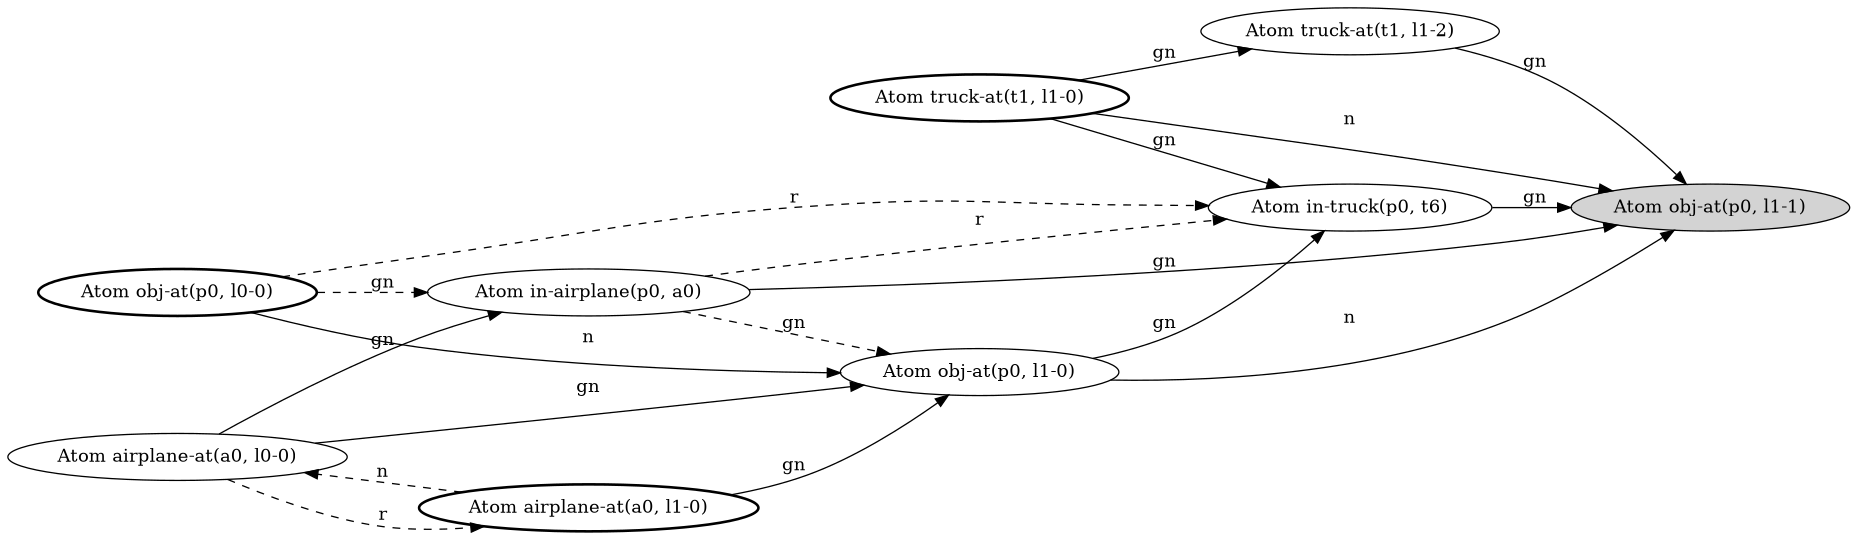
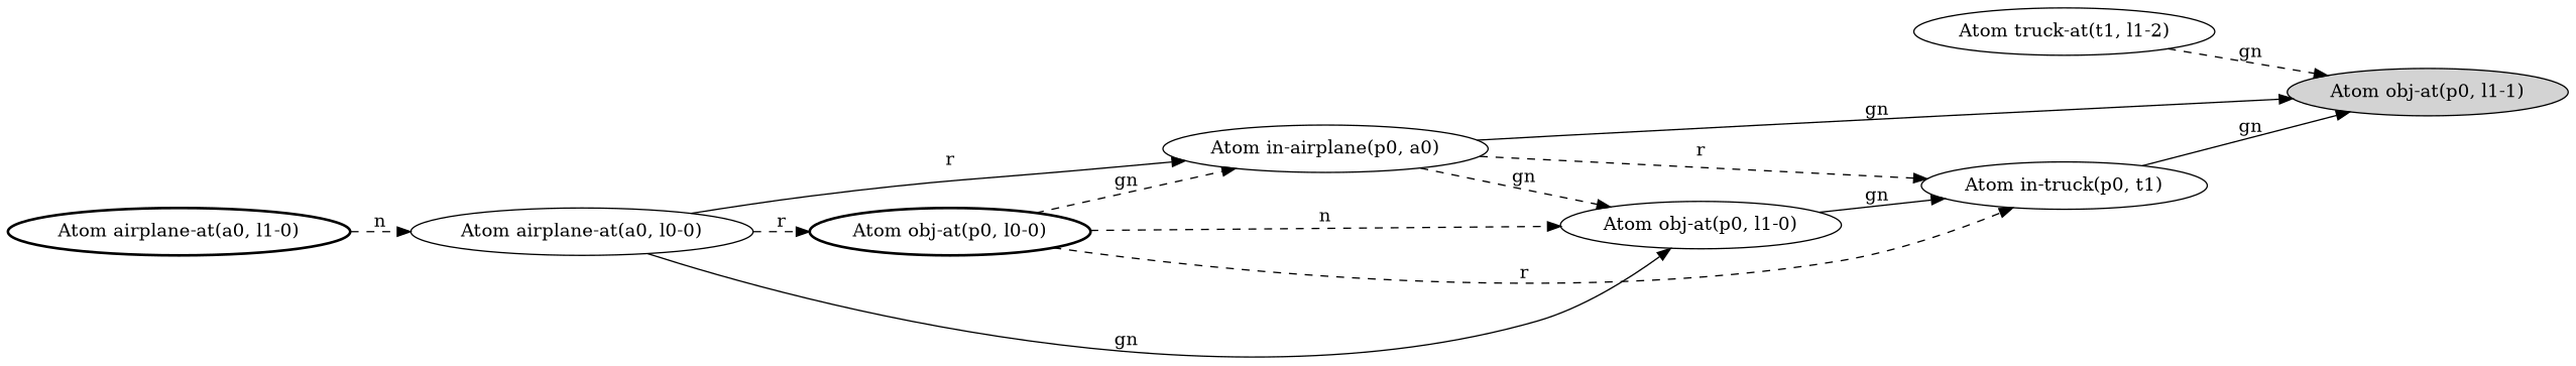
  digraph {
    rankdir=LR
    n1 [label="Atom obj-at(p0, l1-1)" style=filled]
-   n2 [label="Atom truck-at(t1, l1-0)" style=bold]
    n3 [label="Atom truck-at(t1, l1-2)"]
-   n4 [label="Atom in-truck(p0, t6)"]
+   n4 [label="Atom in-truck(p0, t1)"]
    n5 [label="Atom airplane-at(a0, l0-0)"]
    n6 [label="Atom airplane-at(a0, l1-0)" style=bold]
    n7 [label="Atom in-airplane(p0, a0)"]
    n8 [label="Atom obj-at(p0, l1-0)"]
    n9 [label="Atom obj-at(p0, l0-0)" style=bold]
-   n2 -> n1 [label=n]
-   n2 -> n3 [label=gn]
-   n2 -> n4 [label=gn]
-   n3 -> n1 [label=gn]
+   n3 -> n1 [label=gn style=dashed]
    n4 -> n1 [label=gn]
-   n5 -> n6 [label=r style=dashed]
-   n5 -> n7 [label=gn]
+   n5 -> n9 [label=r style=dashed]
+   n5 -> n7 [label=r]
    n5 -> n8 [label=gn]
    n6 -> n5 [label=n style=dashed]
-   n6 -> n8 [label=gn]
    n7 -> n1 [label=gn]
    n7 -> n4 [label=r style=dashed]
    n7 -> n8 [label=gn style=dashed]
-   n8 -> n1 [label=n]
    n8 -> n4 [label=gn]
    n9 -> n4 [label=r style=dashed]
    n9 -> n7 [label=gn style=dashed]
-   n9 -> n8 [label=n]
+   n9 -> n8 [label=n style=dashed]
  }
